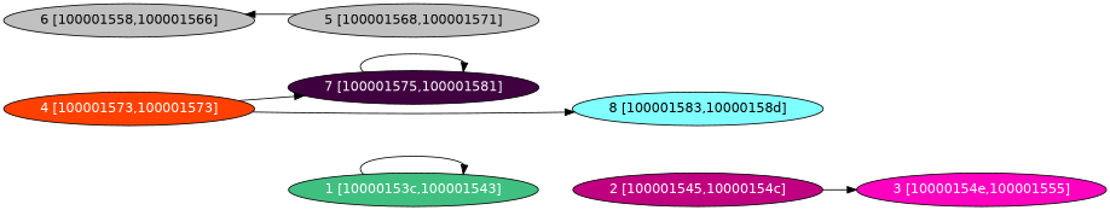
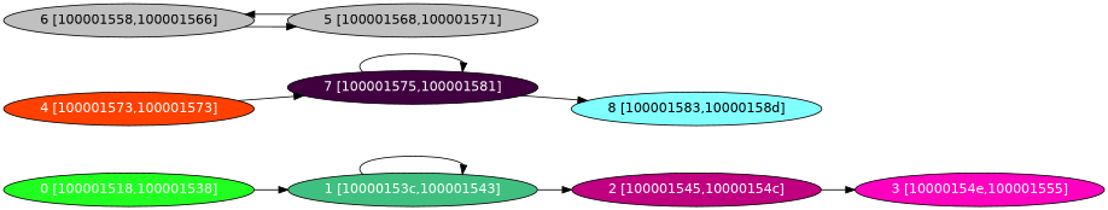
  digraph {
    fontname="DejaVu Sans"
    rankdir=LR
    node [fillcolor="#C0C0C0" fontcolor="#ffffff" fontname="DejaVu Sans" shape=oval style=filled]
    edge [fontname="DejaVu Sans"]
+   n1 [fillcolor="#20FF20" label="0 [100001518,100001538]"]
    n2 [fillcolor="#40C080" label="1 [10000153c,100001543]"]
    n3 [fillcolor="#C00080" label="2 [100001545,10000154c]"]
    n4 [fillcolor="#FF00C0" label="3 [10000154e,100001555]"]
    n5 [fillcolor="#FF4000" label="4 [100001573,100001573]"]
    n6 [fillcolor="#400040" label="7 [100001575,100001581]"]
    n7 [fontcolor="#000000" label="6 [100001558,100001566]"]
    n8 [fontcolor="#000000" label="5 [100001568,100001571]"]
    n9 [fillcolor="#80FFFF" fontcolor="#000000" label="8 [100001583,10000158d]"]
+   n1 -> n2
    n2 -> n2
+   n2 -> n3
    n3 -> n4
    n5 -> n6
    n6 -> n6
-   n5 -> n9
+   n6 -> n9
+   n7 -> n8
    n8 -> n7
  }
